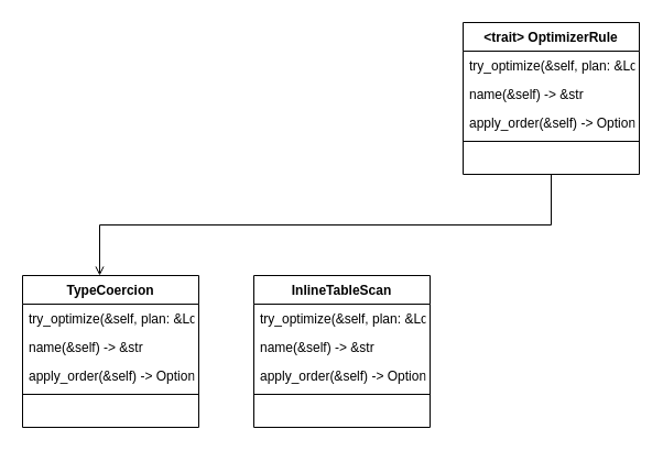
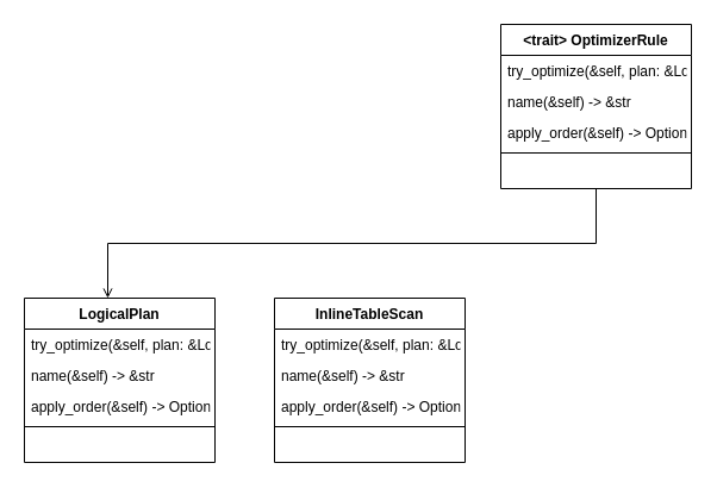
  <mxCell id="0" />
  <mxCell id="1" parent="0" />
  <mxCell id="2" value="&lt;trait&gt; OptimizerRule" style="swimlane;fontStyle=1;align=center;verticalAlign=top;childLayout=stackLayout;horizontal=1;startSize=26;horizontalStack=0;resizeParent=1;resizeLast=0;collapsible=1;marginBottom=0;rounded=0;shadow=0;strokeWidth=1;" parent="1" vertex="1"><mxGeometry x="420" y="20" width="160" height="138" as="geometry"><mxRectangle x="230" y="140" width="160" height="26" as="alternateBounds" /></mxGeometry></mxCell>
  <mxCell id="3" value="try_optimize(&amp;self, plan: &amp;LogicalPlan, config: &amp;dyn OptimizerConfig) -&gt; Result&lt;Option&lt;LogicalPlan&gt;&gt;" style="text;align=left;verticalAlign=top;spacingLeft=4;spacingRight=4;overflow=hidden;rotatable=0;points=[[0,0.5],[1,0.5]];portConstraint=eastwest;" parent="2" vertex="1"><mxGeometry y="26" width="160" height="26" as="geometry" /></mxCell>
  <mxCell id="4" value="name(&amp;self) -&gt; &amp;str" style="text;align=left;verticalAlign=top;spacingLeft=4;spacingRight=4;overflow=hidden;rotatable=0;points=[[0,0.5],[1,0.5]];portConstraint=eastwest;rounded=0;shadow=0;html=0;" parent="2" vertex="1"><mxGeometry y="52" width="160" height="26" as="geometry" /></mxCell>
  <mxCell id="5" value="apply_order(&amp;self) -&gt; Option&lt;ApplyOrder&gt;" style="text;align=left;verticalAlign=top;spacingLeft=4;spacingRight=4;overflow=hidden;rotatable=0;points=[[0,0.5],[1,0.5]];portConstraint=eastwest;rounded=0;shadow=0;html=0;" parent="2" vertex="1"><mxGeometry y="78" width="160" height="26" as="geometry" /></mxCell>
  <mxCell id="6" value="" style="line;html=1;strokeWidth=1;align=left;verticalAlign=middle;spacingTop=-1;spacingLeft=3;spacingRight=3;rotatable=0;labelPosition=right;points=[];portConstraint=eastwest;" parent="2" vertex="1"><mxGeometry y="104" width="160" height="8" as="geometry" /></mxCell>
  <mxCell id="7" value="" style="endArrow=open;shadow=0;strokeWidth=1;rounded=0;endFill=1;edgeStyle=elbowEdgeStyle;elbow=vertical;" parent="1" source="2" edge="1"><mxGeometry x="0.5" y="41" relative="1" as="geometry"><mxPoint x="390" y="82" as="sourcePoint" /><mxPoint x="90" y="250" as="targetPoint" /><mxPoint x="-40" y="32" as="offset" /></mxGeometry></mxCell>
  <mxCell id="8" value="InlineTableScan" style="swimlane;fontStyle=1;align=center;verticalAlign=top;childLayout=stackLayout;horizontal=1;startSize=26;horizontalStack=0;resizeParent=1;resizeLast=0;collapsible=1;marginBottom=0;rounded=0;shadow=0;strokeWidth=1;" vertex="1" parent="1"><mxGeometry x="230" y="250" width="160" height="138" as="geometry"><mxRectangle x="230" y="140" width="160" height="26" as="alternateBounds" /></mxGeometry></mxCell>
  <mxCell id="9" value="try_optimize(&amp;self, plan: &amp;LogicalPlan, config: &amp;dyn OptimizerConfig) -&gt; Result&lt;Option&lt;LogicalPlan&gt;&gt;" style="text;align=left;verticalAlign=top;spacingLeft=4;spacingRight=4;overflow=hidden;rotatable=0;points=[[0,0.5],[1,0.5]];portConstraint=eastwest;" vertex="1" parent="8"><mxGeometry y="26" width="160" height="26" as="geometry" /></mxCell>
  <mxCell id="10" value="name(&amp;self) -&gt; &amp;str" style="text;align=left;verticalAlign=top;spacingLeft=4;spacingRight=4;overflow=hidden;rotatable=0;points=[[0,0.5],[1,0.5]];portConstraint=eastwest;rounded=0;shadow=0;html=0;" vertex="1" parent="8"><mxGeometry y="52" width="160" height="26" as="geometry" /></mxCell>
  <mxCell id="11" value="apply_order(&amp;self) -&gt; Option&lt;ApplyOrder&gt;" style="text;align=left;verticalAlign=top;spacingLeft=4;spacingRight=4;overflow=hidden;rotatable=0;points=[[0,0.5],[1,0.5]];portConstraint=eastwest;rounded=0;shadow=0;html=0;" vertex="1" parent="8"><mxGeometry y="78" width="160" height="26" as="geometry" /></mxCell>
  <mxCell id="12" value="" style="line;html=1;strokeWidth=1;align=left;verticalAlign=middle;spacingTop=-1;spacingLeft=3;spacingRight=3;rotatable=0;labelPosition=right;points=[];portConstraint=eastwest;" vertex="1" parent="8"><mxGeometry y="104" width="160" height="8" as="geometry" /></mxCell>
- <mxCell id="13" value="TypeCoercion" style="swimlane;fontStyle=1;align=center;verticalAlign=top;childLayout=stackLayout;horizontal=1;startSize=26;horizontalStack=0;resizeParent=1;resizeLast=0;collapsible=1;marginBottom=0;rounded=0;shadow=0;strokeWidth=1;" vertex="1" parent="1"><mxGeometry x="20" y="250" width="160" height="138" as="geometry"><mxRectangle x="230" y="140" width="160" height="26" as="alternateBounds" /></mxGeometry></mxCell>
+ <mxCell id="13" value="LogicalPlan" style="swimlane;fontStyle=1;align=center;verticalAlign=top;childLayout=stackLayout;horizontal=1;startSize=26;horizontalStack=0;resizeParent=1;resizeLast=0;collapsible=1;marginBottom=0;rounded=0;shadow=0;strokeWidth=1;" vertex="1" parent="1"><mxGeometry x="20" y="250" width="160" height="138" as="geometry"><mxRectangle x="230" y="140" width="160" height="26" as="alternateBounds" /></mxGeometry></mxCell>
  <mxCell id="14" value="try_optimize(&amp;self, plan: &amp;LogicalPlan, config: &amp;dyn OptimizerConfig) -&gt; Result&lt;Option&lt;LogicalPlan&gt;&gt;" style="text;align=left;verticalAlign=top;spacingLeft=4;spacingRight=4;overflow=hidden;rotatable=0;points=[[0,0.5],[1,0.5]];portConstraint=eastwest;" vertex="1" parent="13"><mxGeometry y="26" width="160" height="26" as="geometry" /></mxCell>
  <mxCell id="15" value="name(&amp;self) -&gt; &amp;str" style="text;align=left;verticalAlign=top;spacingLeft=4;spacingRight=4;overflow=hidden;rotatable=0;points=[[0,0.5],[1,0.5]];portConstraint=eastwest;rounded=0;shadow=0;html=0;" vertex="1" parent="13"><mxGeometry y="52" width="160" height="26" as="geometry" /></mxCell>
  <mxCell id="16" value="apply_order(&amp;self) -&gt; Option&lt;ApplyOrder&gt;" style="text;align=left;verticalAlign=top;spacingLeft=4;spacingRight=4;overflow=hidden;rotatable=0;points=[[0,0.5],[1,0.5]];portConstraint=eastwest;rounded=0;shadow=0;html=0;" vertex="1" parent="13"><mxGeometry y="78" width="160" height="26" as="geometry" /></mxCell>
  <mxCell id="17" value="" style="line;html=1;strokeWidth=1;align=left;verticalAlign=middle;spacingTop=-1;spacingLeft=3;spacingRight=3;rotatable=0;labelPosition=right;points=[];portConstraint=eastwest;" vertex="1" parent="13"><mxGeometry y="104" width="160" height="8" as="geometry" /></mxCell>
